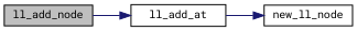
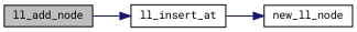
  digraph {
    fontname="Roboto Mono"
    rankdir=LR
    node [color=black fillcolor=white fontname="Roboto Mono" fontsize=10 shape=record style=filled]
    edge [color=midnightblue fontname="Roboto Mono" fontsize=10 labelfontname=Helvetica labelfontsize=10 style=solid]
    n1 [fillcolor=grey75 fontcolor=black height=0.2 label=ll_add_node width=0.4]
-   n2 [height=0.2 label=ll_add_at width=0.4]
+   n2 [height=0.2 label=ll_insert_at width=0.4]
    n3 [height=0.2 label=new_ll_node width=0.4]
    n1 -> n2
    n2 -> n3
  }
